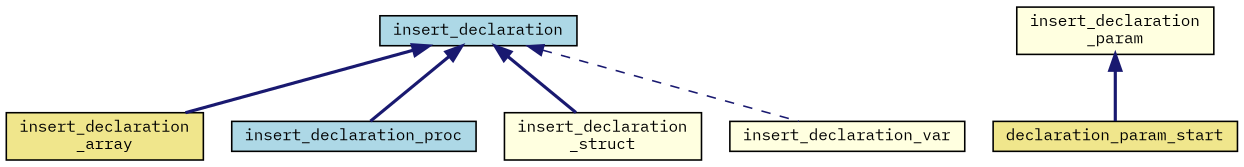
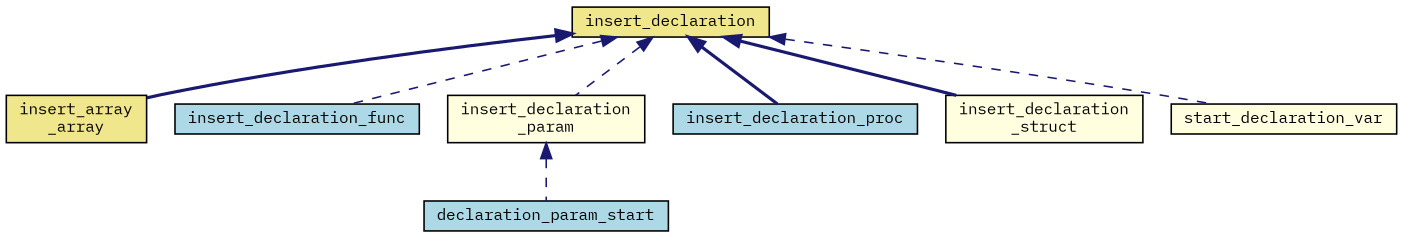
  digraph {
    fontname="IBM Plex Mono"
    rankdir=TB
    node [color=black fillcolor=khaki fontname="IBM Plex Mono" fontsize=10 shape=record style=filled]
    edge [color=midnightblue dir=back fontname="IBM Plex Mono" fontsize=10 labelfontname=Helvetica labelfontsize=10 style=bold]
-   n1 [fillcolor=lightblue fontcolor=black height=0.2 label=insert_declaration width=0.4]
-   n2 [height=0.2 label="insert_declaration\l_array" width=0.4]
+   n1 [fontcolor=black height=0.2 label=insert_declaration width=0.4]
+   n2 [height=0.2 label="insert_array\l_array" width=0.4]
+   n3 [fillcolor=lightblue height=0.2 label=insert_declaration_func width=0.4]
    n4 [fillcolor=lightyellow height=0.2 label="insert_declaration\l_param" width=0.4]
    n5 [fillcolor=lightblue height=0.2 label=insert_declaration_proc width=0.4]
    n6 [fillcolor=lightyellow height=0.2 label="insert_declaration\l_struct" width=0.4]
-   n7 [fillcolor=lightyellow height=0.2 label=insert_declaration_var width=0.4]
-   n8 [height=0.2 label=declaration_param_start width=0.4]
+   n7 [fillcolor=lightyellow height=0.2 label=start_declaration_var width=0.4]
+   n8 [fillcolor=lightblue height=0.2 label=declaration_param_start width=0.4]
    n1 -> n2
+   n1 -> n3 [style=dashed]
+   n1 -> n4 [style=dashed]
    n1 -> n5
    n1 -> n6
    n1 -> n7 [style=dashed]
-   n4 -> n8
+   n4 -> n8 [style=dashed]
  }
